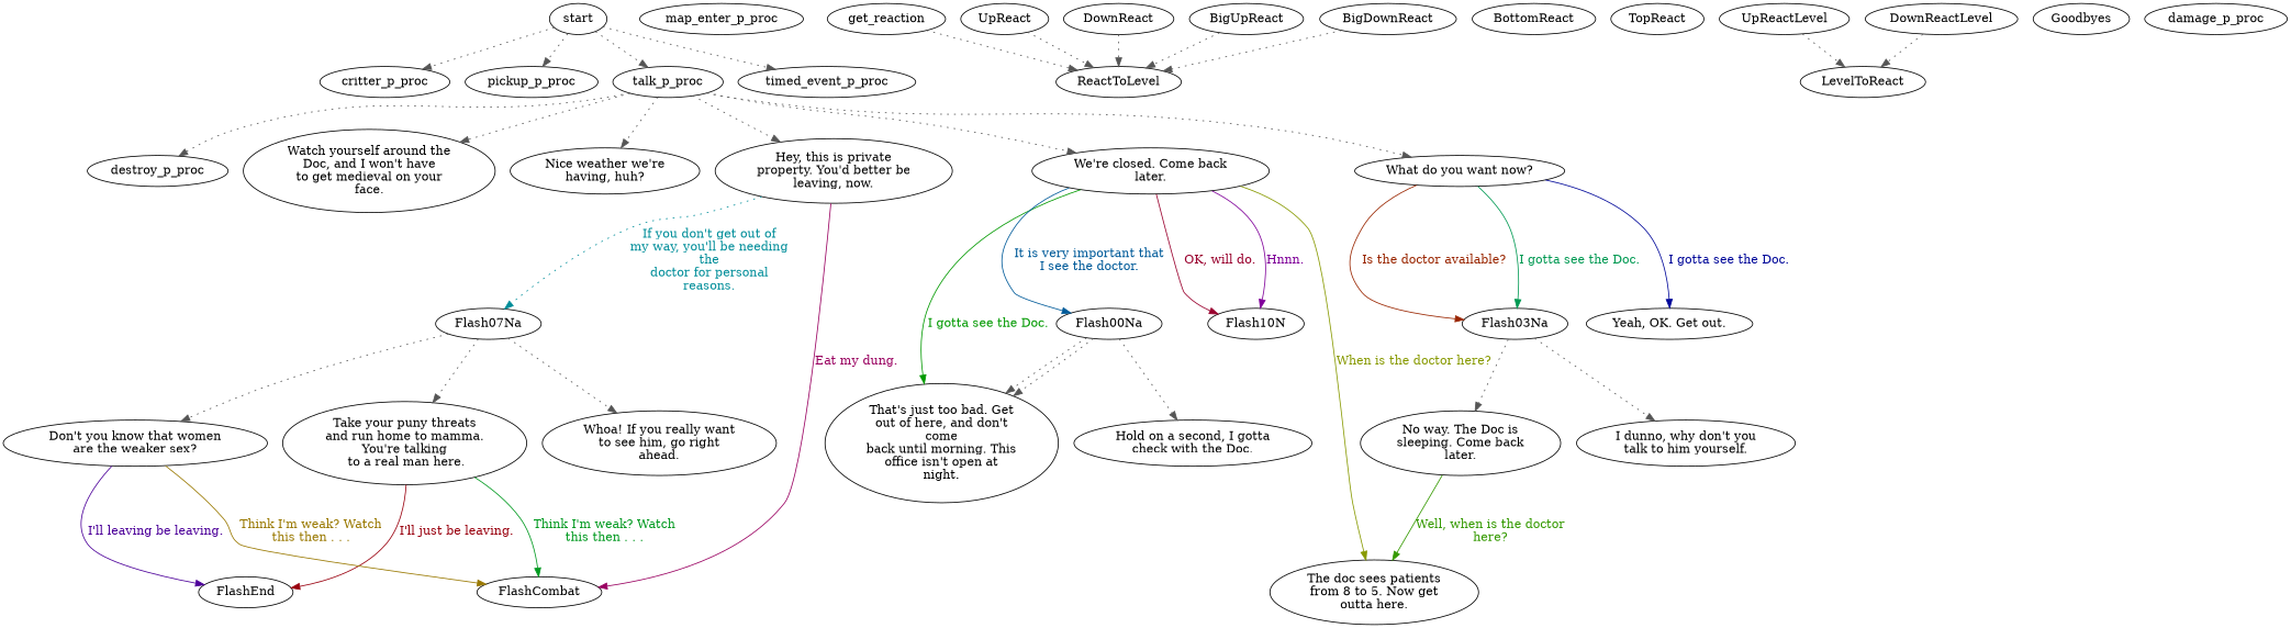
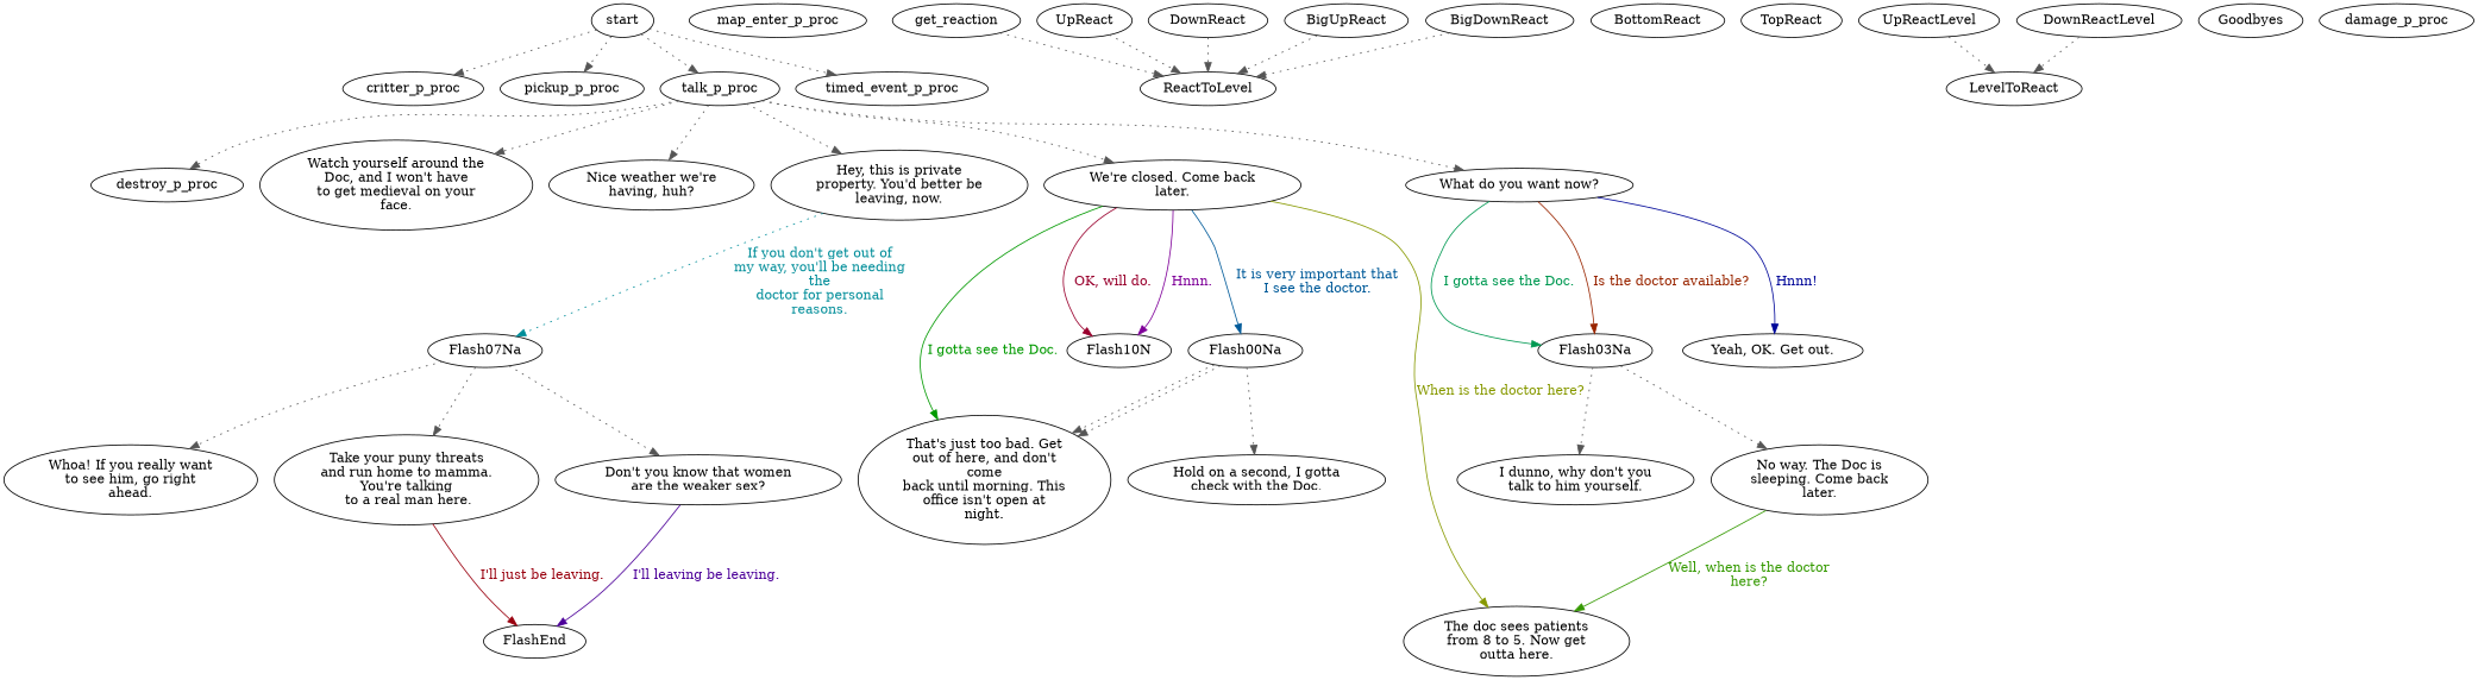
  digraph {
    node [color="#000000" fillcolor="#FFFFFF" style=filled]
    edge [color="#555555" style=dotted]
    start
    critter_p_proc
    pickup_p_proc
    talk_p_proc
    timed_event_p_proc
    destroy_p_proc
    n7 [label="Watch yourself around the\nDoc, and I won't have\nto get medieval on your\nface."]
    n8 [label="Nice weather we're\nhaving, huh?"]
    n9 [label="Hey, this is private\nproperty. You'd better be\nleaving, now."]
    n10 [label="We're closed. Come back\nlater."]
    n11 [label="What do you want now?"]
-   FlashCombat
    Flash07Na
    n14 [label="That's just too bad. Get\nout of here, and don't\ncome\nback until morning. This\noffice isn't open at\nnight."]
    Flash10N
    Flash00Na
    n17 [label="The doc sees patients\nfrom 8 to 5. Now get\noutta here."]
    Flash03Na
    n19 [label="Yeah, OK. Get out."]
    map_enter_p_proc
    n21 [label="Whoa! If you really want\nto see him, go right\nahead."]
    n22 [label="Take your puny threats\nand run home to mamma.\nYou're talking\n to a real man here."]
    n23 [label="Don't you know that women\nare the weaker sex?"]
    n24 [label="Hold on a second, I gotta\ncheck with the Doc."]
    n25 [label="I dunno, why don't you\ntalk to him yourself."]
    n26 [label="No way. The Doc is\nsleeping. Come back\nlater."]
    FlashEnd
    get_reaction
    ReactToLevel
    UpReact
    DownReact
    BottomReact
    TopReact
    BigUpReact
    BigDownReact
    UpReactLevel
    LevelToReact
    DownReactLevel
    Goodbyes
    damage_p_proc
    start -> critter_p_proc
    start -> pickup_p_proc
    start -> talk_p_proc
    start -> timed_event_p_proc
    talk_p_proc -> destroy_p_proc
    talk_p_proc -> n7
    talk_p_proc -> n8
    talk_p_proc -> n9
    talk_p_proc -> n10
    talk_p_proc -> n11
-   n9 -> FlashCombat [color="#990060" fontcolor="#990060" label="Eat my dung." style=""]
    n9 -> Flash07Na [color="#008D99" fontcolor="#008D99" label="If you don't get out of\nmy way, you'll be needing\nthe\ndoctor for personal\nreasons."]
    n10 -> n14 [color="#019900" fontcolor="#019900" label="I gotta see the Doc." style=""]
    n10 -> Flash10N [color="#99002D" fontcolor="#99002D" label="OK, will do." style=""]
    n10 -> Flash10N [color="#7F0099" fontcolor="#7F0099" label="Hnnn." style=""]
    n10 -> Flash00Na [color="#005A99" fontcolor="#005A99" label="It is very important that\nI see the doctor." style=""]
    n10 -> n17 [color="#879900" fontcolor="#879900" label="When is the doctor here?" style=""]
    n11 -> Flash03Na [color="#009952" fontcolor="#009952" label="I gotta see the Doc." style=""]
    n11 -> Flash03Na [color="#992500" fontcolor="#992500" label="Is the doctor available?" style=""]
-   n11 -> n19 [color="#000799" fontcolor="#000799" label="I gotta see the Doc." style=""]
+   n11 -> n19 [color="#000799" fontcolor="#000799" label="Hnnn!" style=""]
    Flash07Na -> n21
    Flash07Na -> n22
    Flash07Na -> n23
    Flash00Na -> n14
    Flash00Na -> n14
    Flash00Na -> n24
    Flash03Na -> n25
    Flash03Na -> n26
-   n22 -> FlashCombat [color="#00991F" fontcolor="#00991F" label="Think I'm weak? Watch\nthis then . . ." style=""]
    n22 -> FlashEnd [color="#99000E" fontcolor="#99000E" label="I'll just be leaving." style=""]
-   n23 -> FlashCombat [color="#997800" fontcolor="#997800" label="Think I'm weak? Watch\nthis then . . ." style=""]
    n23 -> FlashEnd [color="#4C0099" fontcolor="#4C0099" label="I'll leaving be leaving." style=""]
    n26 -> n17 [color="#349900" fontcolor="#349900" label="Well, when is the doctor\nhere?" style=""]
    get_reaction -> ReactToLevel
    UpReact -> ReactToLevel
    DownReact -> ReactToLevel
    BigUpReact -> ReactToLevel
    BigDownReact -> ReactToLevel
    UpReactLevel -> LevelToReact
    DownReactLevel -> LevelToReact
  }
